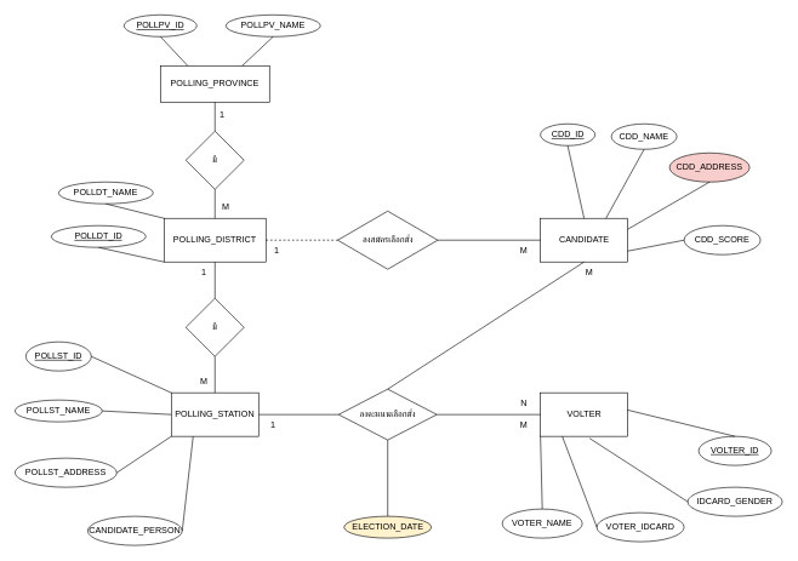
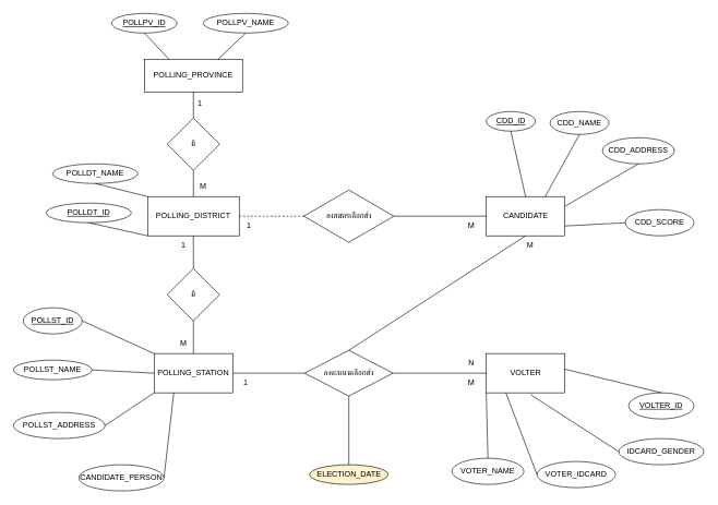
  <mxCell id="0" />
  <mxCell id="1" parent="0" />
  <mxCell id="2" value="VOLTER" style="rounded=0;whiteSpace=wrap;html=1;" parent="1" vertex="1"><mxGeometry x="742.5" y="540" width="120" height="60" as="geometry" /></mxCell>
  <mxCell id="3" value="CANDIDATE" style="rounded=0;whiteSpace=wrap;html=1;" parent="1" vertex="1"><mxGeometry x="742.5" y="300" width="120" height="60" as="geometry" /></mxCell>
  <mxCell id="4" value="&lt;u&gt;POLLPV_ID&lt;/u&gt;" style="ellipse;whiteSpace=wrap;html=1;" parent="1" vertex="1"><mxGeometry x="170" y="20" width="100" height="30" as="geometry" /></mxCell>
  <mxCell id="5" value="POLLPV_NAME" style="ellipse;whiteSpace=wrap;html=1;" parent="1" vertex="1"><mxGeometry x="310" y="20" width="130" height="30" as="geometry" /></mxCell>
  <mxCell id="6" value="POLLING_PROVINCE" style="rounded=0;whiteSpace=wrap;html=1;" parent="1" vertex="1"><mxGeometry x="220" y="90" width="150" height="50" as="geometry" /></mxCell>
  <mxCell id="7" value="POLLING_DISTRICT" style="rounded=0;whiteSpace=wrap;html=1;" parent="1" vertex="1"><mxGeometry x="225" y="300" width="140" height="60" as="geometry" /></mxCell>
  <mxCell id="8" value="&lt;u&gt;POLLDT_ID&lt;/u&gt;" style="ellipse;whiteSpace=wrap;html=1;" parent="1" vertex="1"><mxGeometry x="70" y="310" width="130" height="30" as="geometry" /></mxCell>
  <mxCell id="9" value="POLLDT_NAME" style="ellipse;whiteSpace=wrap;html=1;" parent="1" vertex="1"><mxGeometry x="80" y="250" width="130" height="30" as="geometry" /></mxCell>
  <mxCell id="10" value="POLLING_STATION" style="rounded=0;whiteSpace=wrap;html=1;" parent="1" vertex="1"><mxGeometry x="235" y="540" width="120" height="60" as="geometry" /></mxCell>
  <mxCell id="11" value="&lt;u&gt;POLLST_ID&lt;/u&gt;" style="ellipse;whiteSpace=wrap;html=1;" parent="1" vertex="1"><mxGeometry x="35" y="470" width="90" height="40" as="geometry" /></mxCell>
  <mxCell id="12" value="POLLST_NAME" style="ellipse;whiteSpace=wrap;html=1;" parent="1" vertex="1"><mxGeometry x="20" y="550" width="120" height="30" as="geometry" /></mxCell>
  <mxCell id="13" value="CANDIDATE_PERSON" style="ellipse;whiteSpace=wrap;html=1;" parent="1" vertex="1"><mxGeometry x="120" y="710" width="130" height="40" as="geometry" /></mxCell>
  <mxCell id="14" value="POLLST_ADDRESS" style="ellipse;whiteSpace=wrap;html=1;" parent="1" vertex="1"><mxGeometry x="20" y="630" width="140" height="40" as="geometry" /></mxCell>
  <mxCell id="15" value="&lt;u&gt;VOLTER_ID&lt;br&gt;&lt;/u&gt;" style="ellipse;whiteSpace=wrap;html=1;" parent="1" vertex="1"><mxGeometry x="960" y="600" width="100" height="40" as="geometry" /></mxCell>
  <mxCell id="16" value="VOTER_IDCARD" style="ellipse;whiteSpace=wrap;html=1;" parent="1" vertex="1"><mxGeometry x="820" y="705" width="120" height="40" as="geometry" /></mxCell>
  <mxCell id="17" value="VOTER_NAME" style="ellipse;whiteSpace=wrap;html=1;" parent="1" vertex="1"><mxGeometry x="690" y="700" width="110" height="40" as="geometry" /></mxCell>
  <mxCell id="18" value="IDCARD_GENDER" style="ellipse;whiteSpace=wrap;html=1;" parent="1" vertex="1"><mxGeometry x="945" y="670" width="130" height="40" as="geometry" /></mxCell>
  <mxCell id="19" value="&lt;u&gt;CDD_ID&lt;/u&gt;" style="ellipse;whiteSpace=wrap;html=1;" parent="1" vertex="1"><mxGeometry x="742.5" y="170" width="75" height="30" as="geometry" /></mxCell>
  <mxCell id="20" value="CDD_NAME" style="ellipse;whiteSpace=wrap;html=1;" parent="1" vertex="1"><mxGeometry x="840" y="170" width="90" height="35" as="geometry" /></mxCell>
- <mxCell id="21" value="CDD_ADDRESS" style="ellipse;whiteSpace=wrap;html=1;fillColor=#f8cecc;" parent="1" vertex="1"><mxGeometry x="920" y="210" width="110" height="40" as="geometry" /></mxCell>
- <mxCell id="22" value="CDD_SCORE" style="ellipse;whiteSpace=wrap;html=1;" parent="1" vertex="1"><mxGeometry x="940" y="310" width="105" height="40" as="geometry" /></mxCell>
+ <mxCell id="21" value="CDD_ADDRESS" style="ellipse;whiteSpace=wrap;html=1;" parent="1" vertex="1"><mxGeometry x="920" y="210" width="110" height="40" as="geometry" /></mxCell>
+ <mxCell id="22" value="CDD_SCORE" style="ellipse;whiteSpace=wrap;html=1;" parent="1" vertex="1"><mxGeometry x="955" y="320" width="105" height="40" as="geometry" /></mxCell>
  <mxCell id="23" value="" style="endArrow=none;html=1;rounded=0;entryX=0.25;entryY=0;entryDx=0;entryDy=0;exitX=0.5;exitY=1;exitDx=0;exitDy=0;" parent="1" source="4" target="6" edge="1"><mxGeometry width="50" height="50" relative="1" as="geometry"><mxPoint x="630" y="280" as="sourcePoint" /><mxPoint x="680" y="230" as="targetPoint" /></mxGeometry></mxCell>
  <mxCell id="24" value="" style="endArrow=none;html=1;rounded=0;entryX=0.75;entryY=0;entryDx=0;entryDy=0;exitX=0.5;exitY=1;exitDx=0;exitDy=0;" parent="1" source="5" target="6" edge="1"><mxGeometry width="50" height="50" relative="1" as="geometry"><mxPoint x="630" y="280" as="sourcePoint" /><mxPoint x="680" y="230" as="targetPoint" /></mxGeometry></mxCell>
  <mxCell id="25" value="" style="endArrow=none;html=1;rounded=0;entryX=0;entryY=0;entryDx=0;entryDy=0;exitX=0.5;exitY=1;exitDx=0;exitDy=0;" parent="1" source="9" target="7" edge="1"><mxGeometry width="50" height="50" relative="1" as="geometry"><mxPoint x="630" y="410" as="sourcePoint" /><mxPoint x="680" y="360" as="targetPoint" /></mxGeometry></mxCell>
  <mxCell id="26" value="" style="endArrow=none;html=1;rounded=0;exitX=0;exitY=1;exitDx=0;exitDy=0;entryX=0.5;entryY=1;entryDx=0;entryDy=0;" parent="1" source="7" target="8" edge="1"><mxGeometry width="50" height="50" relative="1" as="geometry"><mxPoint x="630" y="410" as="sourcePoint" /><mxPoint x="680" y="360" as="targetPoint" /></mxGeometry></mxCell>
  <mxCell id="27" value="มี" style="rhombus;whiteSpace=wrap;html=1;" parent="1" vertex="1"><mxGeometry x="255" y="180" width="80" height="80" as="geometry" /></mxCell>
  <mxCell id="28" value="" style="endArrow=none;html=1;rounded=0;entryX=0.5;entryY=1;entryDx=0;entryDy=0;exitX=0.5;exitY=0;exitDx=0;exitDy=0;" parent="1" source="27" target="6" edge="1"><mxGeometry width="50" height="50" relative="1" as="geometry"><mxPoint x="630" y="410" as="sourcePoint" /><mxPoint x="680" y="360" as="targetPoint" /></mxGeometry></mxCell>
  <mxCell id="29" value="" style="endArrow=none;html=1;rounded=0;entryX=0.5;entryY=1;entryDx=0;entryDy=0;exitX=0.5;exitY=0;exitDx=0;exitDy=0;" parent="1" source="7" target="27" edge="1"><mxGeometry width="50" height="50" relative="1" as="geometry"><mxPoint x="305" y="230" as="sourcePoint" /><mxPoint x="305" y="150" as="targetPoint" /></mxGeometry></mxCell>
  <mxCell id="30" value="มี" style="rhombus;whiteSpace=wrap;html=1;" parent="1" vertex="1"><mxGeometry x="255" y="410" width="80" height="80" as="geometry" /></mxCell>
  <mxCell id="31" value="" style="endArrow=none;html=1;rounded=0;entryX=0.5;entryY=1;entryDx=0;entryDy=0;exitX=0.5;exitY=0;exitDx=0;exitDy=0;" parent="1" source="30" target="7" edge="1"><mxGeometry width="50" height="50" relative="1" as="geometry"><mxPoint x="630" y="410" as="sourcePoint" /><mxPoint x="680" y="360" as="targetPoint" /></mxGeometry></mxCell>
  <mxCell id="32" value="" style="endArrow=none;html=1;rounded=0;entryX=0.5;entryY=1;entryDx=0;entryDy=0;exitX=0.5;exitY=0;exitDx=0;exitDy=0;" parent="1" source="10" target="30" edge="1"><mxGeometry width="50" height="50" relative="1" as="geometry"><mxPoint x="630" y="410" as="sourcePoint" /><mxPoint x="680" y="360" as="targetPoint" /></mxGeometry></mxCell>
  <mxCell id="33" value="ลงคะแนนเลือกตั้ง" style="rhombus;whiteSpace=wrap;html=1;" parent="1" vertex="1"><mxGeometry x="465" y="535" width="135" height="70" as="geometry" /></mxCell>
  <mxCell id="34" value="" style="endArrow=none;html=1;rounded=0;exitX=0;exitY=0;exitDx=0;exitDy=0;entryX=1;entryY=0.5;entryDx=0;entryDy=0;" parent="1" source="10" target="11" edge="1"><mxGeometry width="50" height="50" relative="1" as="geometry"><mxPoint x="630" y="540" as="sourcePoint" /><mxPoint x="680" y="490" as="targetPoint" /></mxGeometry></mxCell>
  <mxCell id="35" value="" style="endArrow=none;html=1;rounded=0;entryX=1;entryY=0.5;entryDx=0;entryDy=0;exitX=0;exitY=0.5;exitDx=0;exitDy=0;" parent="1" source="10" target="12" edge="1"><mxGeometry width="50" height="50" relative="1" as="geometry"><mxPoint x="230" y="530" as="sourcePoint" /><mxPoint x="680" y="490" as="targetPoint" /></mxGeometry></mxCell>
  <mxCell id="36" value="" style="endArrow=none;html=1;rounded=0;exitX=1;exitY=0.5;exitDx=0;exitDy=0;entryX=0;entryY=1;entryDx=0;entryDy=0;" parent="1" source="14" target="10" edge="1"><mxGeometry width="50" height="50" relative="1" as="geometry"><mxPoint x="630" y="540" as="sourcePoint" /><mxPoint x="230" y="560" as="targetPoint" /></mxGeometry></mxCell>
  <mxCell id="37" value="" style="endArrow=none;html=1;rounded=0;exitX=1;exitY=0.5;exitDx=0;exitDy=0;entryX=0.25;entryY=1;entryDx=0;entryDy=0;" parent="1" source="13" target="10" edge="1"><mxGeometry width="50" height="50" relative="1" as="geometry"><mxPoint x="630" y="540" as="sourcePoint" /><mxPoint x="680" y="490" as="targetPoint" /></mxGeometry></mxCell>
  <mxCell id="38" value="ELECTION_DATE" style="ellipse;whiteSpace=wrap;html=1;fillColor=#fff2cc;" parent="1" vertex="1"><mxGeometry x="472.5" y="710" width="120" height="30" as="geometry" /></mxCell>
  <mxCell id="39" value="" style="endArrow=none;html=1;rounded=0;entryX=0.5;entryY=1;entryDx=0;entryDy=0;exitX=0.5;exitY=0;exitDx=0;exitDy=0;" parent="1" source="38" target="33" edge="1"><mxGeometry width="50" height="50" relative="1" as="geometry"><mxPoint x="630" y="670" as="sourcePoint" /><mxPoint x="680" y="620" as="targetPoint" /></mxGeometry></mxCell>
  <mxCell id="40" value="" style="endArrow=none;html=1;rounded=0;entryX=1;entryY=0.5;entryDx=0;entryDy=0;exitX=0;exitY=0.5;exitDx=0;exitDy=0;" parent="1" source="2" target="33" edge="1"><mxGeometry width="50" height="50" relative="1" as="geometry"><mxPoint x="630" y="670" as="sourcePoint" /><mxPoint x="680" y="620" as="targetPoint" /></mxGeometry></mxCell>
  <mxCell id="41" value="" style="endArrow=none;html=1;rounded=0;entryX=0;entryY=0.5;entryDx=0;entryDy=0;exitX=1;exitY=0.5;exitDx=0;exitDy=0;" parent="1" source="10" target="33" edge="1"><mxGeometry width="50" height="50" relative="1" as="geometry"><mxPoint x="630" y="670" as="sourcePoint" /><mxPoint x="680" y="620" as="targetPoint" /></mxGeometry></mxCell>
  <mxCell id="42" value="" style="endArrow=none;html=1;rounded=0;entryX=0.996;entryY=0.395;entryDx=0;entryDy=0;exitX=0.5;exitY=0;exitDx=0;exitDy=0;entryPerimeter=0;" parent="1" source="15" target="2" edge="1"><mxGeometry width="50" height="50" relative="1" as="geometry"><mxPoint x="630" y="670" as="sourcePoint" /><mxPoint x="680" y="620" as="targetPoint" /></mxGeometry></mxCell>
  <mxCell id="43" value="" style="endArrow=none;html=1;rounded=0;entryX=0.563;entryY=1.045;entryDx=0;entryDy=0;exitX=0;exitY=0.5;exitDx=0;exitDy=0;entryPerimeter=0;" parent="1" source="18" target="2" edge="1"><mxGeometry width="50" height="50" relative="1" as="geometry"><mxPoint x="630" y="670" as="sourcePoint" /><mxPoint x="680" y="620" as="targetPoint" /></mxGeometry></mxCell>
  <mxCell id="44" value="" style="endArrow=none;html=1;rounded=0;entryX=0;entryY=1;entryDx=0;entryDy=0;exitX=0.5;exitY=0;exitDx=0;exitDy=0;" parent="1" source="17" target="2" edge="1"><mxGeometry width="50" height="50" relative="1" as="geometry"><mxPoint x="630" y="670" as="sourcePoint" /><mxPoint x="680" y="620" as="targetPoint" /></mxGeometry></mxCell>
  <mxCell id="45" value="" style="endArrow=none;html=1;rounded=0;entryX=0.25;entryY=1;entryDx=0;entryDy=0;exitX=0;exitY=0.5;exitDx=0;exitDy=0;" parent="1" source="16" target="2" edge="1"><mxGeometry width="50" height="50" relative="1" as="geometry"><mxPoint x="630" y="670" as="sourcePoint" /><mxPoint x="680" y="620" as="targetPoint" /></mxGeometry></mxCell>
  <mxCell id="46" value="ลงสมัครเลือกตั้ง" style="rhombus;whiteSpace=wrap;html=1;" parent="1" vertex="1"><mxGeometry x="463.75" y="290" width="137.5" height="80" as="geometry" /></mxCell>
  <mxCell id="47" value="" style="endArrow=none;html=1;rounded=0;entryX=0.5;entryY=1;entryDx=0;entryDy=0;exitX=0.75;exitY=0;exitDx=0;exitDy=0;" parent="1" source="3" target="20" edge="1"><mxGeometry width="50" height="50" relative="1" as="geometry"><mxPoint x="630" y="280" as="sourcePoint" /><mxPoint x="680" y="230" as="targetPoint" /></mxGeometry></mxCell>
  <mxCell id="48" value="" style="endArrow=none;html=1;rounded=0;entryX=0.5;entryY=1;entryDx=0;entryDy=0;exitX=0.5;exitY=0;exitDx=0;exitDy=0;" parent="1" source="3" target="19" edge="1"><mxGeometry width="50" height="50" relative="1" as="geometry"><mxPoint x="640" y="290" as="sourcePoint" /><mxPoint x="690" y="240" as="targetPoint" /></mxGeometry></mxCell>
  <mxCell id="49" value="" style="endArrow=none;html=1;rounded=0;entryX=0.5;entryY=1;entryDx=0;entryDy=0;exitX=1;exitY=0.25;exitDx=0;exitDy=0;" parent="1" source="3" target="21" edge="1"><mxGeometry width="50" height="50" relative="1" as="geometry"><mxPoint x="630" y="280" as="sourcePoint" /><mxPoint x="680" y="230" as="targetPoint" /></mxGeometry></mxCell>
  <mxCell id="50" value="" style="endArrow=none;html=1;rounded=0;entryX=1;entryY=0.75;entryDx=0;entryDy=0;exitX=0;exitY=0.5;exitDx=0;exitDy=0;" parent="1" source="22" target="3" edge="1"><mxGeometry width="50" height="50" relative="1" as="geometry"><mxPoint x="630" y="280" as="sourcePoint" /><mxPoint x="680" y="230" as="targetPoint" /></mxGeometry></mxCell>
  <mxCell id="51" value="" style="endArrow=none;html=1;rounded=0;exitX=1;exitY=0.5;exitDx=0;exitDy=0;entryX=0;entryY=0.5;entryDx=0;entryDy=0;" parent="1" source="46" target="3" edge="1"><mxGeometry width="50" height="50" relative="1" as="geometry"><mxPoint x="630" y="410" as="sourcePoint" /><mxPoint x="680" y="360" as="targetPoint" /></mxGeometry></mxCell>
  <mxCell id="52" value="" style="endArrow=none;html=1;rounded=0;exitX=1;exitY=0.5;exitDx=0;exitDy=0;entryX=0;entryY=0.5;entryDx=0;entryDy=0;dashed=1;" parent="1" source="7" target="46" edge="1"><mxGeometry width="50" height="50" relative="1" as="geometry"><mxPoint x="630" y="410" as="sourcePoint" /><mxPoint x="680" y="360" as="targetPoint" /></mxGeometry></mxCell>
  <mxCell id="53" value="M" style="text;html=1;strokeColor=none;fillColor=none;align=center;verticalAlign=middle;whiteSpace=wrap;rounded=0;" parent="1" vertex="1"><mxGeometry x="690" y="570" width="60" height="30" as="geometry" /></mxCell>
  <mxCell id="54" value="1" style="text;html=1;strokeColor=none;fillColor=none;align=center;verticalAlign=middle;whiteSpace=wrap;rounded=0;" parent="1" vertex="1"><mxGeometry x="345" y="570" width="60" height="30" as="geometry" /></mxCell>
  <mxCell id="55" value="1" style="text;html=1;strokeColor=none;fillColor=none;align=center;verticalAlign=middle;whiteSpace=wrap;rounded=0;" parent="1" vertex="1"><mxGeometry x="275" y="142.5" width="60" height="30" as="geometry" /></mxCell>
  <mxCell id="56" value="M" style="text;html=1;strokeColor=none;fillColor=none;align=center;verticalAlign=middle;whiteSpace=wrap;rounded=0;" parent="1" vertex="1"><mxGeometry x="280" y="270" width="60" height="30" as="geometry" /></mxCell>
  <mxCell id="57" value="1" style="text;html=1;strokeColor=none;fillColor=none;align=center;verticalAlign=middle;whiteSpace=wrap;rounded=0;" parent="1" vertex="1"><mxGeometry x="250" y="360" width="60" height="30" as="geometry" /></mxCell>
  <mxCell id="58" value="M" style="text;html=1;strokeColor=none;fillColor=none;align=center;verticalAlign=middle;whiteSpace=wrap;rounded=0;" parent="1" vertex="1"><mxGeometry x="250" y="510" width="60" height="30" as="geometry" /></mxCell>
  <mxCell id="59" value="1" style="text;html=1;strokeColor=none;fillColor=none;align=center;verticalAlign=middle;whiteSpace=wrap;rounded=0;" parent="1" vertex="1"><mxGeometry x="350" y="330" width="60" height="30" as="geometry" /></mxCell>
  <mxCell id="60" value="M" style="text;html=1;strokeColor=none;fillColor=none;align=center;verticalAlign=middle;whiteSpace=wrap;rounded=0;" parent="1" vertex="1"><mxGeometry x="690" y="330" width="60" height="30" as="geometry" /></mxCell>
  <mxCell id="61" value="" style="endArrow=none;html=1;rounded=0;entryX=0.5;entryY=1;entryDx=0;entryDy=0;exitX=0.5;exitY=0;exitDx=0;exitDy=0;" parent="1" source="33" target="3" edge="1"><mxGeometry width="50" height="50" relative="1" as="geometry"><mxPoint x="510" y="570" as="sourcePoint" /><mxPoint x="560" y="520" as="targetPoint" /></mxGeometry></mxCell>
  <mxCell id="62" value="N" style="text;html=1;strokeColor=none;fillColor=none;align=center;verticalAlign=middle;whiteSpace=wrap;rounded=0;" parent="1" vertex="1"><mxGeometry x="690" y="540" width="60" height="30" as="geometry" /></mxCell>
  <mxCell id="63" value="M" style="text;html=1;strokeColor=none;fillColor=none;align=center;verticalAlign=middle;whiteSpace=wrap;rounded=0;" parent="1" vertex="1"><mxGeometry x="780" y="360" width="60" height="30" as="geometry" /></mxCell>
